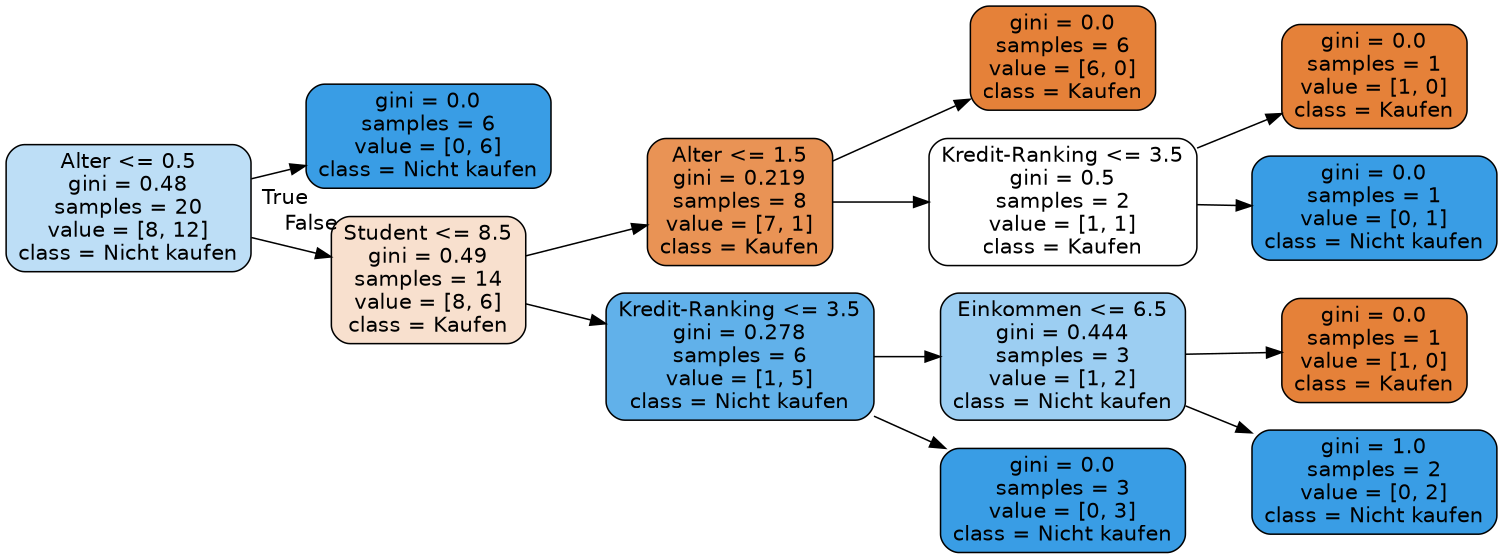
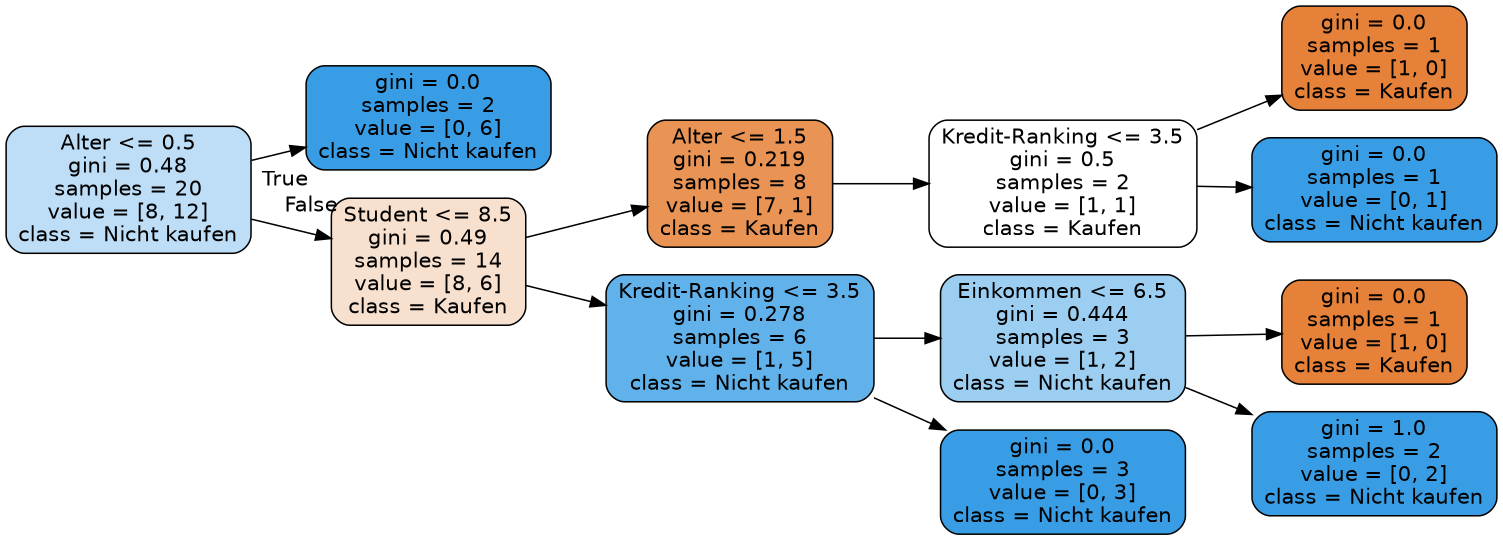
  digraph {
    rankdir=LR
    node [color=black fillcolor="#399de5" fontname=helvetica shape=box style="filled, rounded"]
    edge [fontname=helvetica]
    n1 [fillcolor="#bddef6" label="Alter <= 0.5\ngini = 0.48\nsamples = 20\nvalue = [8, 12]\nclass = Nicht kaufen"]
-   n2 [label="gini = 0.0\nsamples = 6\nvalue = [0, 6]\nclass = Nicht kaufen"]
+   n2 [label="gini = 0.0\nsamples = 2\nvalue = [0, 6]\nclass = Nicht kaufen"]
    n3 [fillcolor="#f8e0ce" label="Student <= 8.5\ngini = 0.49\nsamples = 14\nvalue = [8, 6]\nclass = Kaufen"]
    n4 [fillcolor="#e99355" label="Alter <= 1.5\ngini = 0.219\nsamples = 8\nvalue = [7, 1]\nclass = Kaufen"]
    n5 [fillcolor="#61b1ea" label="Kredit-Ranking <= 3.5\ngini = 0.278\nsamples = 6\nvalue = [1, 5]\nclass = Nicht kaufen"]
-   n6 [fillcolor="#e58139" label="gini = 0.0\nsamples = 6\nvalue = [6, 0]\nclass = Kaufen"]
    n7 [fillcolor="#ffffff" label="Kredit-Ranking <= 3.5\ngini = 0.5\nsamples = 2\nvalue = [1, 1]\nclass = Kaufen"]
    n8 [fillcolor="#9ccef2" label="Einkommen <= 6.5\ngini = 0.444\nsamples = 3\nvalue = [1, 2]\nclass = Nicht kaufen"]
    n9 [label="gini = 0.0\nsamples = 3\nvalue = [0, 3]\nclass = Nicht kaufen"]
    n10 [fillcolor="#e58139" label="gini = 0.0\nsamples = 1\nvalue = [1, 0]\nclass = Kaufen"]
    n11 [label="gini = 0.0\nsamples = 1\nvalue = [0, 1]\nclass = Nicht kaufen"]
    n12 [fillcolor="#e58139" label="gini = 0.0\nsamples = 1\nvalue = [1, 0]\nclass = Kaufen"]
    n13 [label="gini = 1.0\nsamples = 2\nvalue = [0, 2]\nclass = Nicht kaufen"]
    n1 -> n2 [headlabel=True labelangle=45 labeldistance=2.5]
    n1 -> n3 [headlabel=False labelangle=-45 labeldistance=2.5]
    n3 -> n4
    n3 -> n5
-   n4 -> n6
    n4 -> n7
    n5 -> n8
    n5 -> n9
    n7 -> n10
    n7 -> n11
    n8 -> n12
    n8 -> n13
  }
